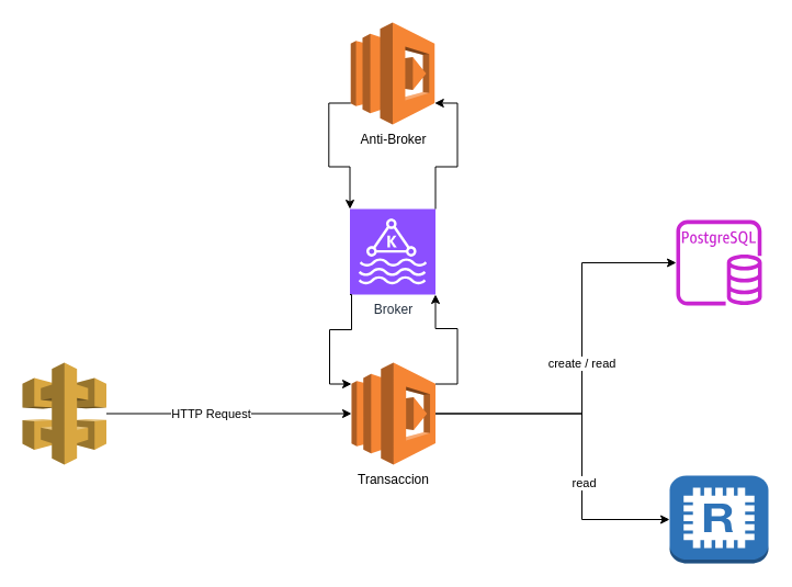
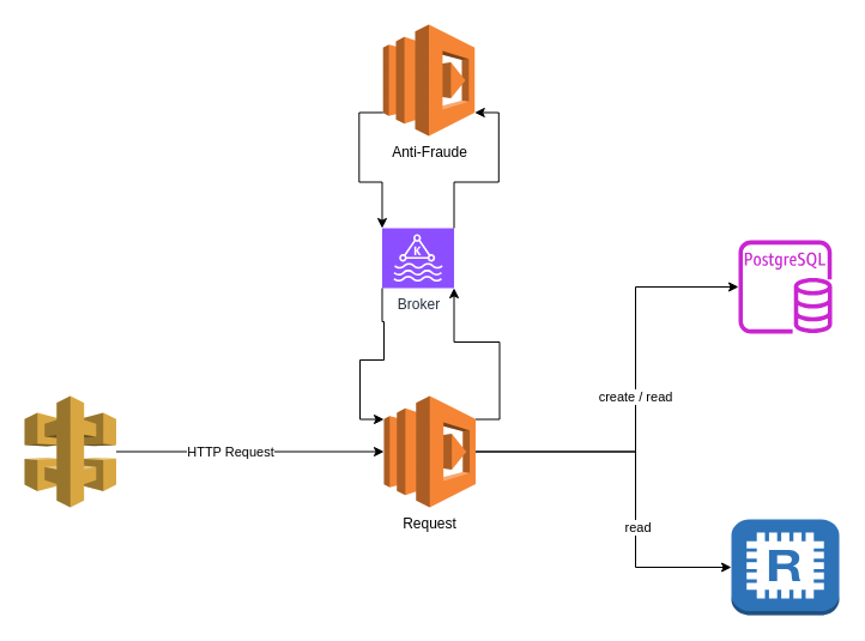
  <mxCell id="0" />
  <mxCell id="1" parent="0" />
  <mxCell id="2" value="" style="outlineConnect=0;dashed=0;verticalLabelPosition=bottom;verticalAlign=top;align=center;html=1;shape=mxgraph.aws3.api_gateway;fillColor=#D9A741;gradientColor=none;" vertex="1" parent="1"><mxGeometry x="20" y="330" width="76.5" height="93" as="geometry" /></mxCell>
- <mxCell id="3" value="Broker" style="sketch=0;points=[[0,0,0],[0.25,0,0],[0.5,0,0],[0.75,0,0],[1,0,0],[0,1,0],[0.25,1,0],[0.5,1,0],[0.75,1,0],[1,1,0],[0,0.25,0],[0,0.5,0],[0,0.75,0],[1,0.25,0],[1,0.5,0],[1,0.75,0]];outlineConnect=0;fontColor=#232F3E;fillColor=#8C4FFF;strokeColor=#ffffff;dashed=0;verticalLabelPosition=bottom;verticalAlign=top;align=center;html=1;fontSize=12;fontStyle=0;aspect=fixed;shape=mxgraph.aws4.resourceIcon;resIcon=mxgraph.aws4.managed_streaming_for_kafka;" vertex="1" parent="1"><mxGeometry x="318.5" y="190" width="78" height="78" as="geometry" /></mxCell>
+ <mxCell id="3" value="Broker" style="sketch=0;points=[[0,0,0],[0.25,0,0],[0.5,0,0],[0.75,0,0],[1,0,0],[0,1,0],[0.25,1,0],[0.5,1,0],[0.75,1,0],[1,1,0],[0,0.25,0],[0,0.5,0],[0,0.75,0],[1,0.25,0],[1,0.5,0],[1,0.75,0]];outlineConnect=0;fontColor=#232F3E;fillColor=#8C4FFF;strokeColor=#ffffff;dashed=0;verticalLabelPosition=bottom;verticalAlign=top;align=center;html=1;fontSize=12;fontStyle=0;aspect=fixed;shape=mxgraph.aws4.resourceIcon;resIcon=mxgraph.aws4.managed_streaming_for_kafka;" vertex="1" parent="1"><mxGeometry x="318.5" y="190" width="60" height="50" as="geometry" /></mxCell>
  <mxCell id="4" value="" style="sketch=0;outlineConnect=0;fontColor=#232F3E;gradientColor=none;fillColor=#C925D1;strokeColor=none;dashed=0;verticalLabelPosition=bottom;verticalAlign=top;align=center;html=1;fontSize=12;fontStyle=0;aspect=fixed;pointerEvents=1;shape=mxgraph.aws4.rds_postgresql_instance;" vertex="1" parent="1"><mxGeometry x="616" y="200" width="78" height="78" as="geometry" /></mxCell>
  <mxCell id="5" value="" style="outlineConnect=0;dashed=0;verticalLabelPosition=bottom;verticalAlign=top;align=center;html=1;shape=mxgraph.aws3.redis;fillColor=#2E73B8;gradientColor=none;" vertex="1" parent="1"><mxGeometry x="610" y="433" width="90" height="80" as="geometry" /></mxCell>
- <mxCell id="6" value="Anti-Broker" style="outlineConnect=0;dashed=0;verticalLabelPosition=bottom;verticalAlign=top;align=center;html=1;shape=mxgraph.aws3.lambda;fillColor=#F58534;gradientColor=none;" vertex="1" parent="1"><mxGeometry x="319.25" y="20" width="76.5" height="93" as="geometry" /></mxCell>
+ <mxCell id="6" value="Anti-Fraude" style="outlineConnect=0;dashed=0;verticalLabelPosition=bottom;verticalAlign=top;align=center;html=1;shape=mxgraph.aws3.lambda;fillColor=#F58534;gradientColor=none;" vertex="1" parent="1"><mxGeometry x="319.25" y="20" width="76.5" height="93" as="geometry" /></mxCell>
  <mxCell id="7" value="create / read" style="edgeStyle=orthogonalEdgeStyle;rounded=0;orthogonalLoop=1;jettySize=auto;html=1;" edge="1" parent="1" source="8" target="4"><mxGeometry relative="1" as="geometry"><Array as="points"><mxPoint x="530" y="377" /><mxPoint x="530" y="239" /></Array></mxGeometry></mxCell>
- <mxCell id="8" value="Transaccion" style="outlineConnect=0;dashed=0;verticalLabelPosition=bottom;verticalAlign=top;align=center;html=1;shape=mxgraph.aws3.lambda;fillColor=#F58534;gradientColor=none;" vertex="1" parent="1"><mxGeometry x="320" y="330" width="76.5" height="93" as="geometry" /></mxCell>
+ <mxCell id="8" value="Request" style="outlineConnect=0;dashed=0;verticalLabelPosition=bottom;verticalAlign=top;align=center;html=1;shape=mxgraph.aws3.lambda;fillColor=#F58534;gradientColor=none;" vertex="1" parent="1"><mxGeometry x="320" y="330" width="76.5" height="93" as="geometry" /></mxCell>
  <mxCell id="9" style="edgeStyle=orthogonalEdgeStyle;rounded=0;orthogonalLoop=1;jettySize=auto;html=1;exitX=0;exitY=1;exitDx=0;exitDy=0;exitPerimeter=0;entryX=0;entryY=0.21;entryDx=0;entryDy=0;entryPerimeter=0;" edge="1" parent="1" source="3" target="8"><mxGeometry relative="1" as="geometry"><Array as="points"><mxPoint x="320" y="268" /><mxPoint x="320" y="300" /><mxPoint x="300" y="300" /><mxPoint x="300" y="350" /></Array></mxGeometry></mxCell>
  <mxCell id="10" style="edgeStyle=orthogonalEdgeStyle;rounded=0;orthogonalLoop=1;jettySize=auto;html=1;exitX=1;exitY=0.21;exitDx=0;exitDy=0;exitPerimeter=0;entryX=1;entryY=1;entryDx=0;entryDy=0;entryPerimeter=0;" edge="1" parent="1" source="8" target="3"><mxGeometry relative="1" as="geometry" /></mxCell>
  <mxCell id="11" style="edgeStyle=orthogonalEdgeStyle;rounded=0;orthogonalLoop=1;jettySize=auto;html=1;exitX=1;exitY=0;exitDx=0;exitDy=0;exitPerimeter=0;entryX=1;entryY=0.79;entryDx=0;entryDy=0;entryPerimeter=0;" edge="1" parent="1" source="3" target="6"><mxGeometry relative="1" as="geometry" /></mxCell>
  <mxCell id="12" style="edgeStyle=orthogonalEdgeStyle;rounded=0;orthogonalLoop=1;jettySize=auto;html=1;exitX=0;exitY=0.79;exitDx=0;exitDy=0;exitPerimeter=0;entryX=0;entryY=0;entryDx=0;entryDy=0;entryPerimeter=0;" edge="1" parent="1" source="6" target="3"><mxGeometry relative="1" as="geometry" /></mxCell>
  <mxCell id="13" style="edgeStyle=orthogonalEdgeStyle;rounded=0;orthogonalLoop=1;jettySize=auto;html=1;entryX=0;entryY=0.5;entryDx=0;entryDy=0;entryPerimeter=0;" edge="1" parent="1" source="2" target="8"><mxGeometry relative="1" as="geometry" /></mxCell>
  <mxCell id="14" value="HTTP Request" style="edgeLabel;html=1;align=center;verticalAlign=middle;resizable=0;points=[];" vertex="1" connectable="0" parent="13"><mxGeometry x="-0.378" y="1" relative="1" as="geometry"><mxPoint x="25" y="1" as="offset" /></mxGeometry></mxCell>
  <mxCell id="15" style="edgeStyle=orthogonalEdgeStyle;rounded=0;orthogonalLoop=1;jettySize=auto;html=1;entryX=0;entryY=0.5;entryDx=0;entryDy=0;entryPerimeter=0;" edge="1" parent="1" source="8" target="5"><mxGeometry relative="1" as="geometry"><Array as="points"><mxPoint x="530" y="377" /><mxPoint x="530" y="473" /></Array></mxGeometry></mxCell>
  <mxCell id="16" value="read" style="edgeLabel;html=1;align=center;verticalAlign=middle;resizable=0;points=[];" vertex="1" connectable="0" parent="15"><mxGeometry x="0.265" y="1" relative="1" as="geometry"><mxPoint as="offset" /></mxGeometry></mxCell>
